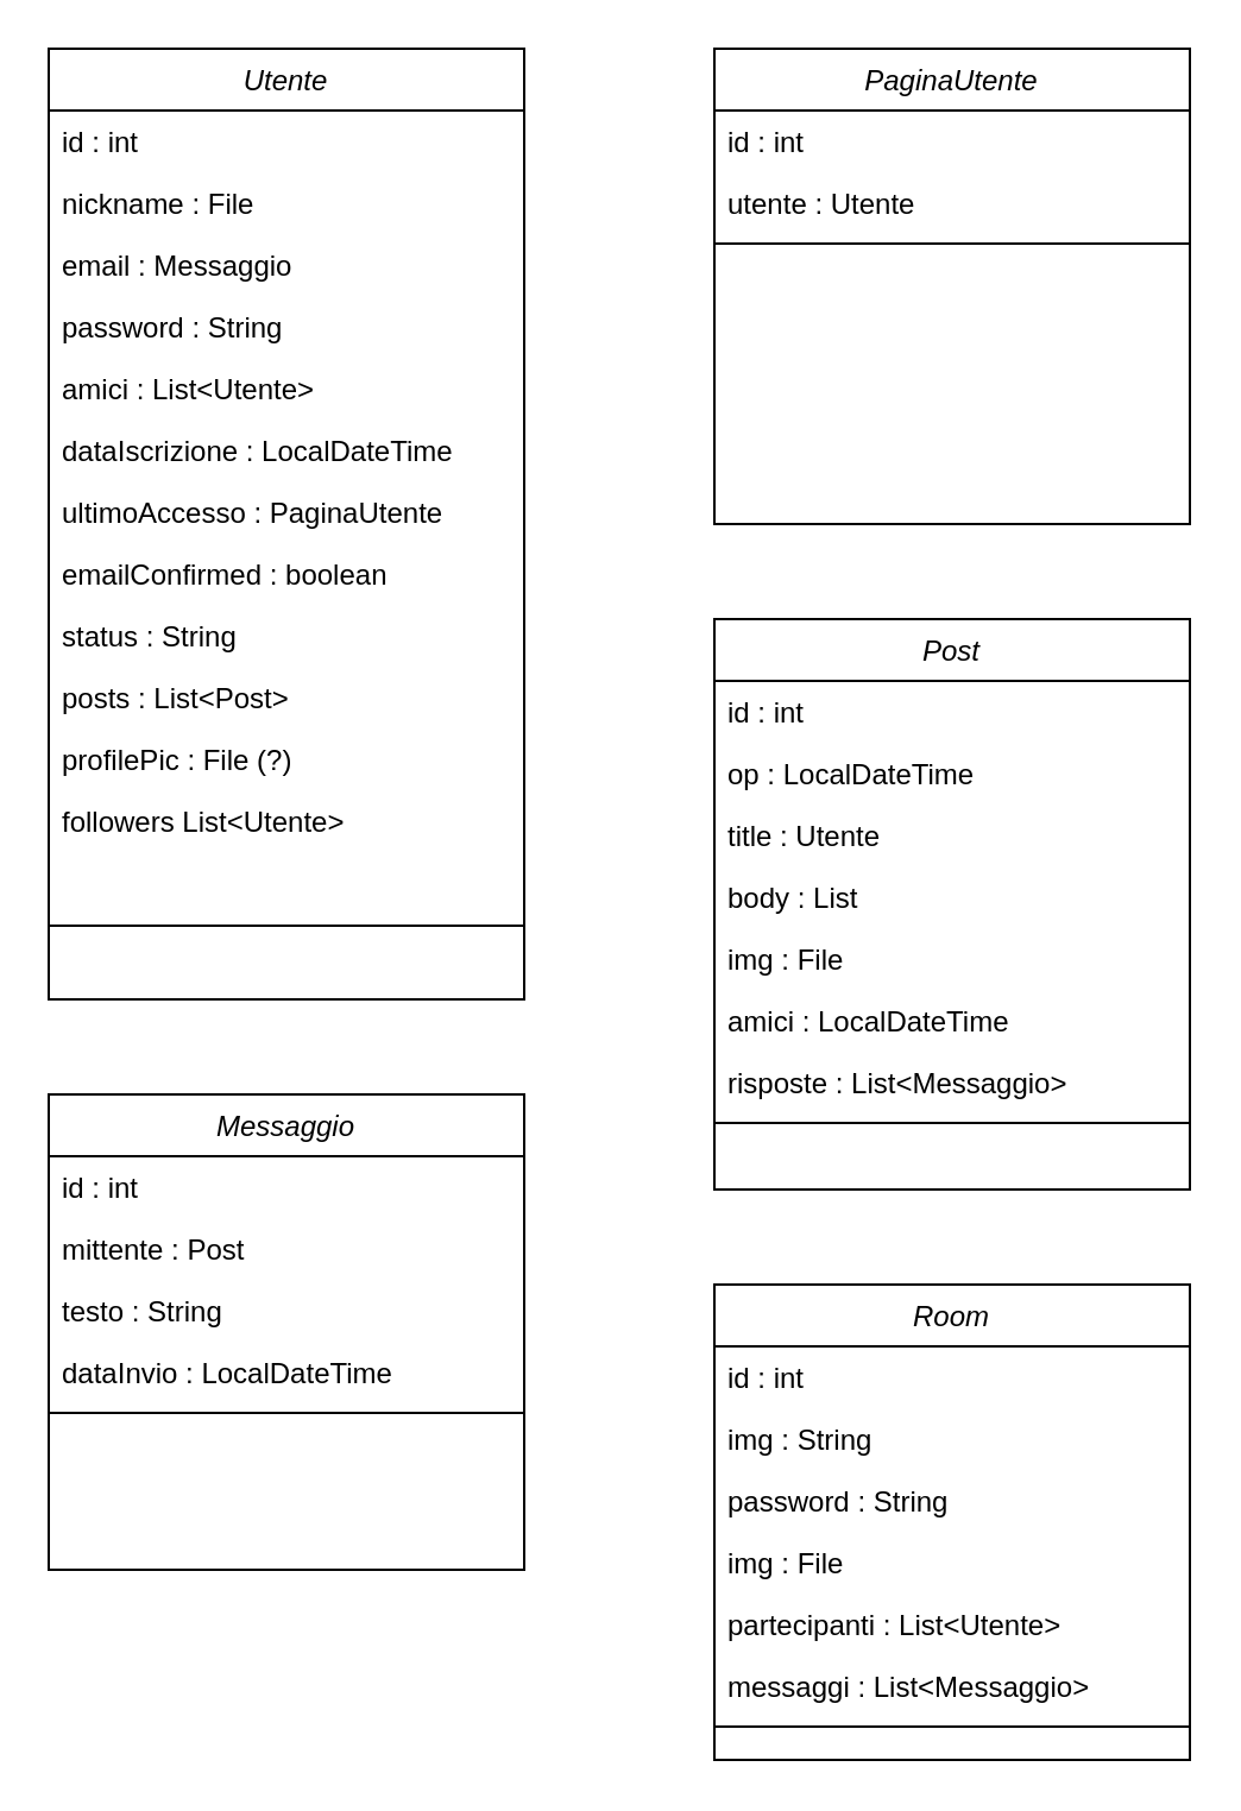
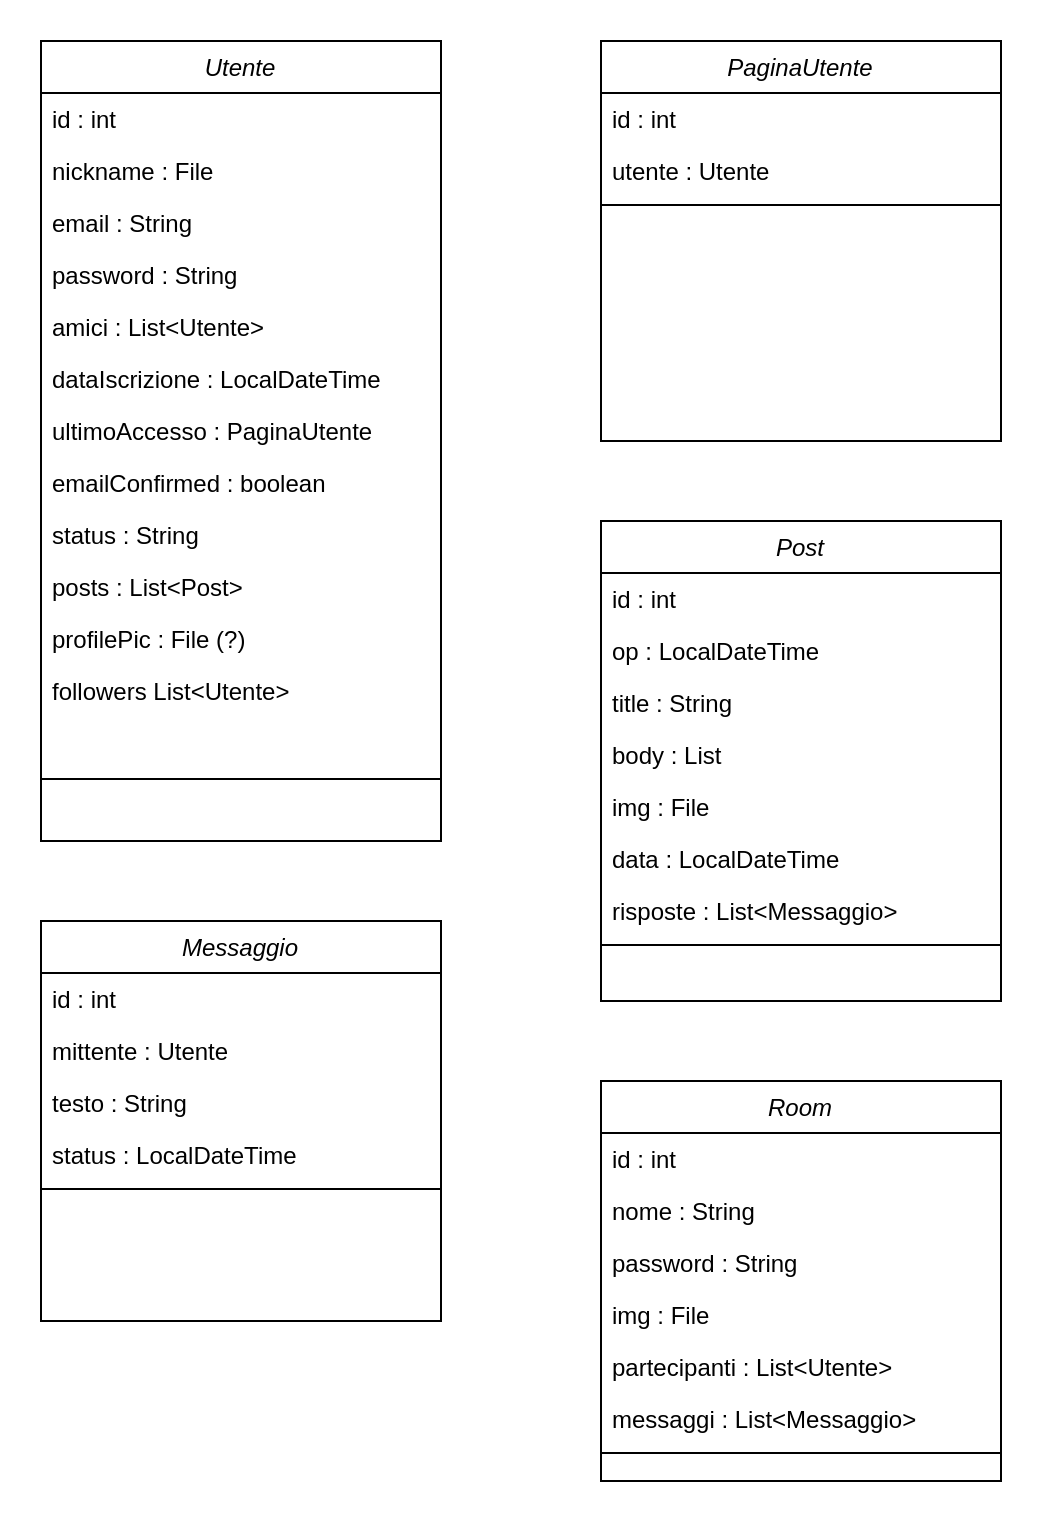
  <mxCell id="0" />
  <mxCell id="1" parent="0" />
  <mxCell id="2" value="Room" style="swimlane;fontStyle=2;align=center;verticalAlign=top;childLayout=stackLayout;horizontal=1;startSize=26;horizontalStack=0;resizeParent=1;resizeLast=0;collapsible=1;marginBottom=0;rounded=0;shadow=0;strokeWidth=1;" vertex="1" parent="1"><mxGeometry x="300" y="540" width="200" height="200" as="geometry"><mxRectangle x="230" y="140" width="160" height="26" as="alternateBounds" /></mxGeometry></mxCell>
  <mxCell id="3" value="id : int" style="text;align=left;verticalAlign=top;spacingLeft=4;spacingRight=4;overflow=hidden;rotatable=0;points=[[0,0.5],[1,0.5]];portConstraint=eastwest;" vertex="1" parent="2"><mxGeometry y="26" width="200" height="26" as="geometry" /></mxCell>
- <mxCell id="4" value="img : String" style="text;align=left;verticalAlign=top;spacingLeft=4;spacingRight=4;overflow=hidden;rotatable=0;points=[[0,0.5],[1,0.5]];portConstraint=eastwest;rounded=0;shadow=0;html=0;" vertex="1" parent="2"><mxGeometry y="52" width="200" height="26" as="geometry" /></mxCell>
+ <mxCell id="4" value="nome : String" style="text;align=left;verticalAlign=top;spacingLeft=4;spacingRight=4;overflow=hidden;rotatable=0;points=[[0,0.5],[1,0.5]];portConstraint=eastwest;rounded=0;shadow=0;html=0;" vertex="1" parent="2"><mxGeometry y="52" width="200" height="26" as="geometry" /></mxCell>
  <mxCell id="5" value="password : String" style="text;align=left;verticalAlign=top;spacingLeft=4;spacingRight=4;overflow=hidden;rotatable=0;points=[[0,0.5],[1,0.5]];portConstraint=eastwest;rounded=0;shadow=0;html=0;" vertex="1" parent="2"><mxGeometry y="78" width="200" height="26" as="geometry" /></mxCell>
  <mxCell id="6" value="img : File" style="text;align=left;verticalAlign=top;spacingLeft=4;spacingRight=4;overflow=hidden;rotatable=0;points=[[0,0.5],[1,0.5]];portConstraint=eastwest;rounded=0;shadow=0;html=0;" vertex="1" parent="2"><mxGeometry y="104" width="200" height="26" as="geometry" /></mxCell>
  <mxCell id="7" value="partecipanti : List&lt;Utente&gt;" style="text;align=left;verticalAlign=top;spacingLeft=4;spacingRight=4;overflow=hidden;rotatable=0;points=[[0,0.5],[1,0.5]];portConstraint=eastwest;rounded=0;shadow=0;html=0;" vertex="1" parent="2"><mxGeometry y="130" width="200" height="26" as="geometry" /></mxCell>
  <mxCell id="8" value="messaggi : List&lt;Messaggio&gt;" style="text;align=left;verticalAlign=top;spacingLeft=4;spacingRight=4;overflow=hidden;rotatable=0;points=[[0,0.5],[1,0.5]];portConstraint=eastwest;rounded=0;shadow=0;html=0;" vertex="1" parent="2"><mxGeometry y="156" width="200" height="26" as="geometry" /></mxCell>
  <mxCell id="9" value="" style="line;html=1;strokeWidth=1;align=left;verticalAlign=middle;spacingTop=-1;spacingLeft=3;spacingRight=3;rotatable=0;labelPosition=right;points=[];portConstraint=eastwest;" vertex="1" parent="2"><mxGeometry y="182" width="200" height="8" as="geometry" /></mxCell>
  <mxCell id="10" value="Utente" style="swimlane;fontStyle=2;align=center;verticalAlign=top;childLayout=stackLayout;horizontal=1;startSize=26;horizontalStack=0;resizeParent=1;resizeLast=0;collapsible=1;marginBottom=0;rounded=0;shadow=0;strokeWidth=1;" parent="1" vertex="1"><mxGeometry x="20" y="20" width="200" height="400" as="geometry"><mxRectangle x="230" y="140" width="160" height="26" as="alternateBounds" /></mxGeometry></mxCell>
  <mxCell id="11" value="id : int" style="text;align=left;verticalAlign=top;spacingLeft=4;spacingRight=4;overflow=hidden;rotatable=0;points=[[0,0.5],[1,0.5]];portConstraint=eastwest;" vertex="1" parent="10"><mxGeometry y="26" width="200" height="26" as="geometry" /></mxCell>
  <mxCell id="12" value="nickname : File" style="text;align=left;verticalAlign=top;spacingLeft=4;spacingRight=4;overflow=hidden;rotatable=0;points=[[0,0.5],[1,0.5]];portConstraint=eastwest;" parent="10" vertex="1"><mxGeometry y="52" width="200" height="26" as="geometry" /></mxCell>
- <mxCell id="13" value="email : Messaggio" style="text;align=left;verticalAlign=top;spacingLeft=4;spacingRight=4;overflow=hidden;rotatable=0;points=[[0,0.5],[1,0.5]];portConstraint=eastwest;rounded=0;shadow=0;html=0;" parent="10" vertex="1"><mxGeometry y="78" width="200" height="26" as="geometry" /></mxCell>
+ <mxCell id="13" value="email : String" style="text;align=left;verticalAlign=top;spacingLeft=4;spacingRight=4;overflow=hidden;rotatable=0;points=[[0,0.5],[1,0.5]];portConstraint=eastwest;rounded=0;shadow=0;html=0;" parent="10" vertex="1"><mxGeometry y="78" width="200" height="26" as="geometry" /></mxCell>
  <mxCell id="14" value="password : String" style="text;align=left;verticalAlign=top;spacingLeft=4;spacingRight=4;overflow=hidden;rotatable=0;points=[[0,0.5],[1,0.5]];portConstraint=eastwest;rounded=0;shadow=0;html=0;" vertex="1" parent="10"><mxGeometry y="104" width="200" height="26" as="geometry" /></mxCell>
  <mxCell id="15" value="amici : List&lt;Utente&gt;" style="text;align=left;verticalAlign=top;spacingLeft=4;spacingRight=4;overflow=hidden;rotatable=0;points=[[0,0.5],[1,0.5]];portConstraint=eastwest;rounded=0;shadow=0;html=0;" vertex="1" parent="10"><mxGeometry y="130" width="200" height="26" as="geometry" /></mxCell>
  <mxCell id="16" value="dataIscrizione : LocalDateTime" style="text;align=left;verticalAlign=top;spacingLeft=4;spacingRight=4;overflow=hidden;rotatable=0;points=[[0,0.5],[1,0.5]];portConstraint=eastwest;rounded=0;shadow=0;html=0;" vertex="1" parent="10"><mxGeometry y="156" width="200" height="26" as="geometry" /></mxCell>
  <mxCell id="17" value="ultimoAccesso : PaginaUtente" style="text;align=left;verticalAlign=top;spacingLeft=4;spacingRight=4;overflow=hidden;rotatable=0;points=[[0,0.5],[1,0.5]];portConstraint=eastwest;rounded=0;shadow=0;html=0;" vertex="1" parent="10"><mxGeometry y="182" width="200" height="26" as="geometry" /></mxCell>
  <mxCell id="18" value="emailConfirmed : boolean" style="text;align=left;verticalAlign=top;spacingLeft=4;spacingRight=4;overflow=hidden;rotatable=0;points=[[0,0.5],[1,0.5]];portConstraint=eastwest;rounded=0;shadow=0;html=0;" vertex="1" parent="10"><mxGeometry y="208" width="200" height="26" as="geometry" /></mxCell>
  <mxCell id="19" value="status : String" style="text;align=left;verticalAlign=top;spacingLeft=4;spacingRight=4;overflow=hidden;rotatable=0;points=[[0,0.5],[1,0.5]];portConstraint=eastwest;rounded=0;shadow=0;html=0;" vertex="1" parent="10"><mxGeometry y="234" width="200" height="26" as="geometry" /></mxCell>
  <mxCell id="20" value="posts : List&lt;Post&gt;" style="text;align=left;verticalAlign=top;spacingLeft=4;spacingRight=4;overflow=hidden;rotatable=0;points=[[0,0.5],[1,0.5]];portConstraint=eastwest;rounded=0;shadow=0;html=0;" vertex="1" parent="10"><mxGeometry y="260" width="200" height="26" as="geometry" /></mxCell>
  <mxCell id="21" value="profilePic : File (?)" style="text;align=left;verticalAlign=top;spacingLeft=4;spacingRight=4;overflow=hidden;rotatable=0;points=[[0,0.5],[1,0.5]];portConstraint=eastwest;rounded=0;shadow=0;html=0;" vertex="1" parent="10"><mxGeometry y="286" width="200" height="26" as="geometry" /></mxCell>
  <mxCell id="22" value="followers List&lt;Utente&gt;" style="text;align=left;verticalAlign=top;spacingLeft=4;spacingRight=4;overflow=hidden;rotatable=0;points=[[0,0.5],[1,0.5]];portConstraint=eastwest;rounded=0;shadow=0;html=0;" vertex="1" parent="10"><mxGeometry y="312" width="200" height="26" as="geometry" /></mxCell>
  <mxCell id="23" value="" style="line;html=1;strokeWidth=1;align=left;verticalAlign=middle;spacingTop=-1;spacingLeft=3;spacingRight=3;rotatable=0;labelPosition=right;points=[];portConstraint=eastwest;" parent="10" vertex="1"><mxGeometry y="338" width="200" height="62" as="geometry" /></mxCell>
  <mxCell id="24" value="PaginaUtente" style="swimlane;fontStyle=2;align=center;verticalAlign=top;childLayout=stackLayout;horizontal=1;startSize=26;horizontalStack=0;resizeParent=1;resizeLast=0;collapsible=1;marginBottom=0;rounded=0;shadow=0;strokeWidth=1;" vertex="1" parent="1"><mxGeometry x="300" y="20" width="200" height="200" as="geometry"><mxRectangle x="230" y="140" width="160" height="26" as="alternateBounds" /></mxGeometry></mxCell>
  <mxCell id="25" value="id : int" style="text;align=left;verticalAlign=top;spacingLeft=4;spacingRight=4;overflow=hidden;rotatable=0;points=[[0,0.5],[1,0.5]];portConstraint=eastwest;" vertex="1" parent="24"><mxGeometry y="26" width="200" height="26" as="geometry" /></mxCell>
  <mxCell id="26" value="utente : Utente" style="text;align=left;verticalAlign=top;spacingLeft=4;spacingRight=4;overflow=hidden;rotatable=0;points=[[0,0.5],[1,0.5]];portConstraint=eastwest;" vertex="1" parent="24"><mxGeometry y="52" width="200" height="26" as="geometry" /></mxCell>
  <mxCell id="27" value="" style="line;html=1;strokeWidth=1;align=left;verticalAlign=middle;spacingTop=-1;spacingLeft=3;spacingRight=3;rotatable=0;labelPosition=right;points=[];portConstraint=eastwest;" vertex="1" parent="24"><mxGeometry y="78" width="200" height="8" as="geometry" /></mxCell>
  <mxCell id="28" value="Messaggio" style="swimlane;fontStyle=2;align=center;verticalAlign=top;childLayout=stackLayout;horizontal=1;startSize=26;horizontalStack=0;resizeParent=1;resizeLast=0;collapsible=1;marginBottom=0;rounded=0;shadow=0;strokeWidth=1;" vertex="1" parent="1"><mxGeometry x="20" y="460" width="200" height="200" as="geometry"><mxRectangle x="230" y="140" width="160" height="26" as="alternateBounds" /></mxGeometry></mxCell>
  <mxCell id="29" value="id : int" style="text;align=left;verticalAlign=top;spacingLeft=4;spacingRight=4;overflow=hidden;rotatable=0;points=[[0,0.5],[1,0.5]];portConstraint=eastwest;" vertex="1" parent="28"><mxGeometry y="26" width="200" height="26" as="geometry" /></mxCell>
- <mxCell id="30" value="mittente : Post" style="text;align=left;verticalAlign=top;spacingLeft=4;spacingRight=4;overflow=hidden;rotatable=0;points=[[0,0.5],[1,0.5]];portConstraint=eastwest;rounded=0;shadow=0;html=0;" vertex="1" parent="28"><mxGeometry y="52" width="200" height="26" as="geometry" /></mxCell>
+ <mxCell id="30" value="mittente : Utente" style="text;align=left;verticalAlign=top;spacingLeft=4;spacingRight=4;overflow=hidden;rotatable=0;points=[[0,0.5],[1,0.5]];portConstraint=eastwest;rounded=0;shadow=0;html=0;" vertex="1" parent="28"><mxGeometry y="52" width="200" height="26" as="geometry" /></mxCell>
  <mxCell id="31" value="testo : String" style="text;align=left;verticalAlign=top;spacingLeft=4;spacingRight=4;overflow=hidden;rotatable=0;points=[[0,0.5],[1,0.5]];portConstraint=eastwest;rounded=0;shadow=0;html=0;" vertex="1" parent="28"><mxGeometry y="78" width="200" height="26" as="geometry" /></mxCell>
- <mxCell id="32" value="dataInvio : LocalDateTime" style="text;align=left;verticalAlign=top;spacingLeft=4;spacingRight=4;overflow=hidden;rotatable=0;points=[[0,0.5],[1,0.5]];portConstraint=eastwest;rounded=0;shadow=0;html=0;" vertex="1" parent="28"><mxGeometry y="104" width="200" height="26" as="geometry" /></mxCell>
+ <mxCell id="32" value="status : LocalDateTime" style="text;align=left;verticalAlign=top;spacingLeft=4;spacingRight=4;overflow=hidden;rotatable=0;points=[[0,0.5],[1,0.5]];portConstraint=eastwest;rounded=0;shadow=0;html=0;" vertex="1" parent="28"><mxGeometry y="104" width="200" height="26" as="geometry" /></mxCell>
  <mxCell id="33" value="" style="line;html=1;strokeWidth=1;align=left;verticalAlign=middle;spacingTop=-1;spacingLeft=3;spacingRight=3;rotatable=0;labelPosition=right;points=[];portConstraint=eastwest;" vertex="1" parent="28"><mxGeometry y="130" width="200" height="8" as="geometry" /></mxCell>
  <mxCell id="34" value="Post" style="swimlane;fontStyle=2;align=center;verticalAlign=top;childLayout=stackLayout;horizontal=1;startSize=26;horizontalStack=0;resizeParent=1;resizeLast=0;collapsible=1;marginBottom=0;rounded=0;shadow=0;strokeWidth=1;" vertex="1" parent="1"><mxGeometry x="300" y="260" width="200" height="240" as="geometry"><mxRectangle x="230" y="140" width="160" height="26" as="alternateBounds" /></mxGeometry></mxCell>
  <mxCell id="35" value="id : int" style="text;align=left;verticalAlign=top;spacingLeft=4;spacingRight=4;overflow=hidden;rotatable=0;points=[[0,0.5],[1,0.5]];portConstraint=eastwest;" vertex="1" parent="34"><mxGeometry y="26" width="200" height="26" as="geometry" /></mxCell>
  <mxCell id="36" value="op : LocalDateTime" style="text;align=left;verticalAlign=top;spacingLeft=4;spacingRight=4;overflow=hidden;rotatable=0;points=[[0,0.5],[1,0.5]];portConstraint=eastwest;" vertex="1" parent="34"><mxGeometry y="52" width="200" height="26" as="geometry" /></mxCell>
- <mxCell id="37" value="title : Utente" style="text;align=left;verticalAlign=top;spacingLeft=4;spacingRight=4;overflow=hidden;rotatable=0;points=[[0,0.5],[1,0.5]];portConstraint=eastwest;rounded=0;shadow=0;html=0;" vertex="1" parent="34"><mxGeometry y="78" width="200" height="26" as="geometry" /></mxCell>
+ <mxCell id="37" value="title : String" style="text;align=left;verticalAlign=top;spacingLeft=4;spacingRight=4;overflow=hidden;rotatable=0;points=[[0,0.5],[1,0.5]];portConstraint=eastwest;rounded=0;shadow=0;html=0;" vertex="1" parent="34"><mxGeometry y="78" width="200" height="26" as="geometry" /></mxCell>
  <mxCell id="38" value="body : List" style="text;align=left;verticalAlign=top;spacingLeft=4;spacingRight=4;overflow=hidden;rotatable=0;points=[[0,0.5],[1,0.5]];portConstraint=eastwest;rounded=0;shadow=0;html=0;" vertex="1" parent="34"><mxGeometry y="104" width="200" height="26" as="geometry" /></mxCell>
  <mxCell id="39" value="img : File" style="text;align=left;verticalAlign=top;spacingLeft=4;spacingRight=4;overflow=hidden;rotatable=0;points=[[0,0.5],[1,0.5]];portConstraint=eastwest;rounded=0;shadow=0;html=0;" vertex="1" parent="34"><mxGeometry y="130" width="200" height="26" as="geometry" /></mxCell>
- <mxCell id="40" value="amici : LocalDateTime" style="text;align=left;verticalAlign=top;spacingLeft=4;spacingRight=4;overflow=hidden;rotatable=0;points=[[0,0.5],[1,0.5]];portConstraint=eastwest;rounded=0;shadow=0;html=0;" vertex="1" parent="34"><mxGeometry y="156" width="200" height="26" as="geometry" /></mxCell>
+ <mxCell id="40" value="data : LocalDateTime" style="text;align=left;verticalAlign=top;spacingLeft=4;spacingRight=4;overflow=hidden;rotatable=0;points=[[0,0.5],[1,0.5]];portConstraint=eastwest;rounded=0;shadow=0;html=0;" vertex="1" parent="34"><mxGeometry y="156" width="200" height="26" as="geometry" /></mxCell>
  <mxCell id="41" value="risposte : List&lt;Messaggio&gt;" style="text;align=left;verticalAlign=top;spacingLeft=4;spacingRight=4;overflow=hidden;rotatable=0;points=[[0,0.5],[1,0.5]];portConstraint=eastwest;rounded=0;shadow=0;html=0;" vertex="1" parent="34"><mxGeometry y="182" width="200" height="26" as="geometry" /></mxCell>
  <mxCell id="42" value="" style="line;html=1;strokeWidth=1;align=left;verticalAlign=middle;spacingTop=-1;spacingLeft=3;spacingRight=3;rotatable=0;labelPosition=right;points=[];portConstraint=eastwest;" vertex="1" parent="34"><mxGeometry y="208" width="200" height="8" as="geometry" /></mxCell>
